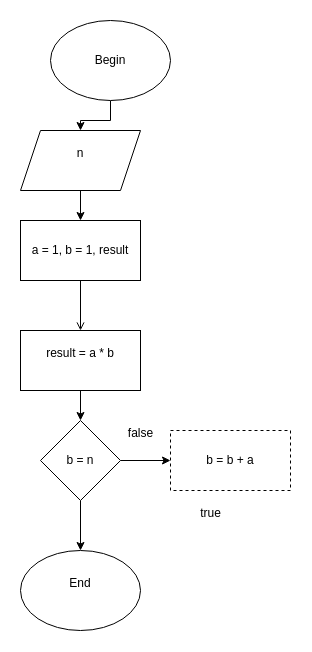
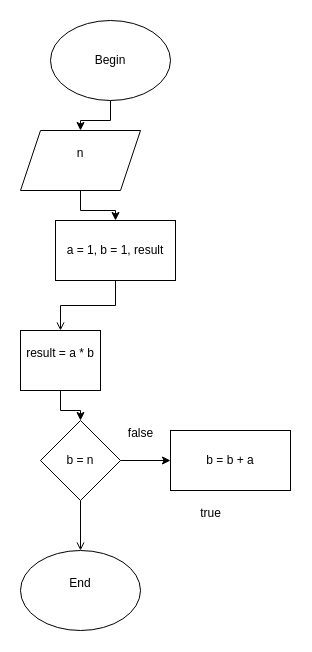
  <mxCell id="0" />
  <mxCell id="1" parent="0" />
  <mxCell id="2" value="End&lt;div&gt;&lt;br&gt;&lt;/div&gt;" style="ellipse;whiteSpace=wrap;html=1;" vertex="1" parent="1"><mxGeometry x="20" y="550" width="120" height="80" as="geometry" /></mxCell>
  <mxCell id="3" value="" style="edgeStyle=orthogonalEdgeStyle;rounded=0;orthogonalLoop=1;jettySize=auto;html=1;" edge="1" parent="1" source="4" target="6"><mxGeometry relative="1" as="geometry" /></mxCell>
  <mxCell id="4" value="Begin" style="ellipse;whiteSpace=wrap;html=1;" vertex="1" parent="1"><mxGeometry x="50" y="20" width="120" height="80" as="geometry" /></mxCell>
  <mxCell id="5" value="" style="edgeStyle=orthogonalEdgeStyle;rounded=0;orthogonalLoop=1;jettySize=auto;html=1;" edge="1" parent="1" source="6" target="8"><mxGeometry relative="1" as="geometry" /></mxCell>
  <mxCell id="6" value="n&lt;div&gt;&lt;br&gt;&lt;/div&gt;" style="shape=parallelogram;perimeter=parallelogramPerimeter;whiteSpace=wrap;html=1;fixedSize=1;" vertex="1" parent="1"><mxGeometry x="20" y="130" width="120" height="60" as="geometry" /></mxCell>
  <mxCell id="7" value="" style="edgeStyle=orthogonalEdgeStyle;rounded=0;orthogonalLoop=1;jettySize=auto;html=1;endArrow=open;" edge="1" parent="1" source="8" target="10"><mxGeometry relative="1" as="geometry" /></mxCell>
- <mxCell id="8" value="a = 1, b = 1, result" style="rounded=0;whiteSpace=wrap;html=1;" vertex="1" parent="1"><mxGeometry x="20" y="220" width="120" height="60" as="geometry" /></mxCell>
+ <mxCell id="8" value="a = 1, b = 1, result" style="rounded=0;whiteSpace=wrap;html=1;" vertex="1" parent="1"><mxGeometry x="55" y="220" width="120" height="60" as="geometry" /></mxCell>
  <mxCell id="9" value="" style="edgeStyle=orthogonalEdgeStyle;rounded=0;orthogonalLoop=1;jettySize=auto;html=1;" edge="1" parent="1" source="10" target="13"><mxGeometry relative="1" as="geometry" /></mxCell>
- <mxCell id="10" value="result = a * b&lt;div&gt;&lt;br&gt;&lt;/div&gt;" style="rounded=0;whiteSpace=wrap;html=1;" vertex="1" parent="1"><mxGeometry x="20" y="330" width="120" height="60" as="geometry" /></mxCell>
+ <mxCell id="10" value="result = a * b&lt;div&gt;&lt;br&gt;&lt;/div&gt;" style="rounded=0;whiteSpace=wrap;html=1;" vertex="1" parent="1"><mxGeometry x="20" y="330" width="80" height="60" as="geometry" /></mxCell>
  <mxCell id="11" value="" style="edgeStyle=orthogonalEdgeStyle;rounded=0;orthogonalLoop=1;jettySize=auto;html=1;" edge="1" parent="1" source="13" target="14"><mxGeometry relative="1" as="geometry" /></mxCell>
- <mxCell id="12" value="" style="edgeStyle=orthogonalEdgeStyle;rounded=0;orthogonalLoop=1;jettySize=auto;html=1;" edge="1" parent="1" source="13" target="2"><mxGeometry relative="1" as="geometry" /></mxCell>
+ <mxCell id="12" value="" style="edgeStyle=orthogonalEdgeStyle;rounded=0;orthogonalLoop=1;jettySize=auto;html=1;endArrow=open;" edge="1" parent="1" source="13" target="2"><mxGeometry relative="1" as="geometry" /></mxCell>
  <mxCell id="13" value="b = n" style="rhombus;whiteSpace=wrap;html=1;" vertex="1" parent="1"><mxGeometry x="40" y="420" width="80" height="80" as="geometry" /></mxCell>
- <mxCell id="14" value="b = b + a" style="rounded=0;whiteSpace=wrap;html=1;dashed=1;" vertex="1" parent="1"><mxGeometry x="170" y="430" width="120" height="60" as="geometry" /></mxCell>
+ <mxCell id="14" value="b = b + a" style="rounded=0;whiteSpace=wrap;html=1;" vertex="1" parent="1"><mxGeometry x="170" y="430" width="120" height="60" as="geometry" /></mxCell>
  <mxCell id="15" value="false" style="text;html=1;align=center;verticalAlign=middle;resizable=0;points=[];autosize=1;strokeColor=none;fillColor=none;" vertex="1" parent="1"><mxGeometry x="115" y="418" width="50" height="30" as="geometry" /></mxCell>
  <mxCell id="16" value="true&lt;div&gt;&lt;br&gt;&lt;/div&gt;" style="text;html=1;align=center;verticalAlign=middle;resizable=0;points=[];autosize=1;strokeColor=none;fillColor=none;" vertex="1" parent="1"><mxGeometry x="190" y="500" width="40" height="40" as="geometry" /></mxCell>
